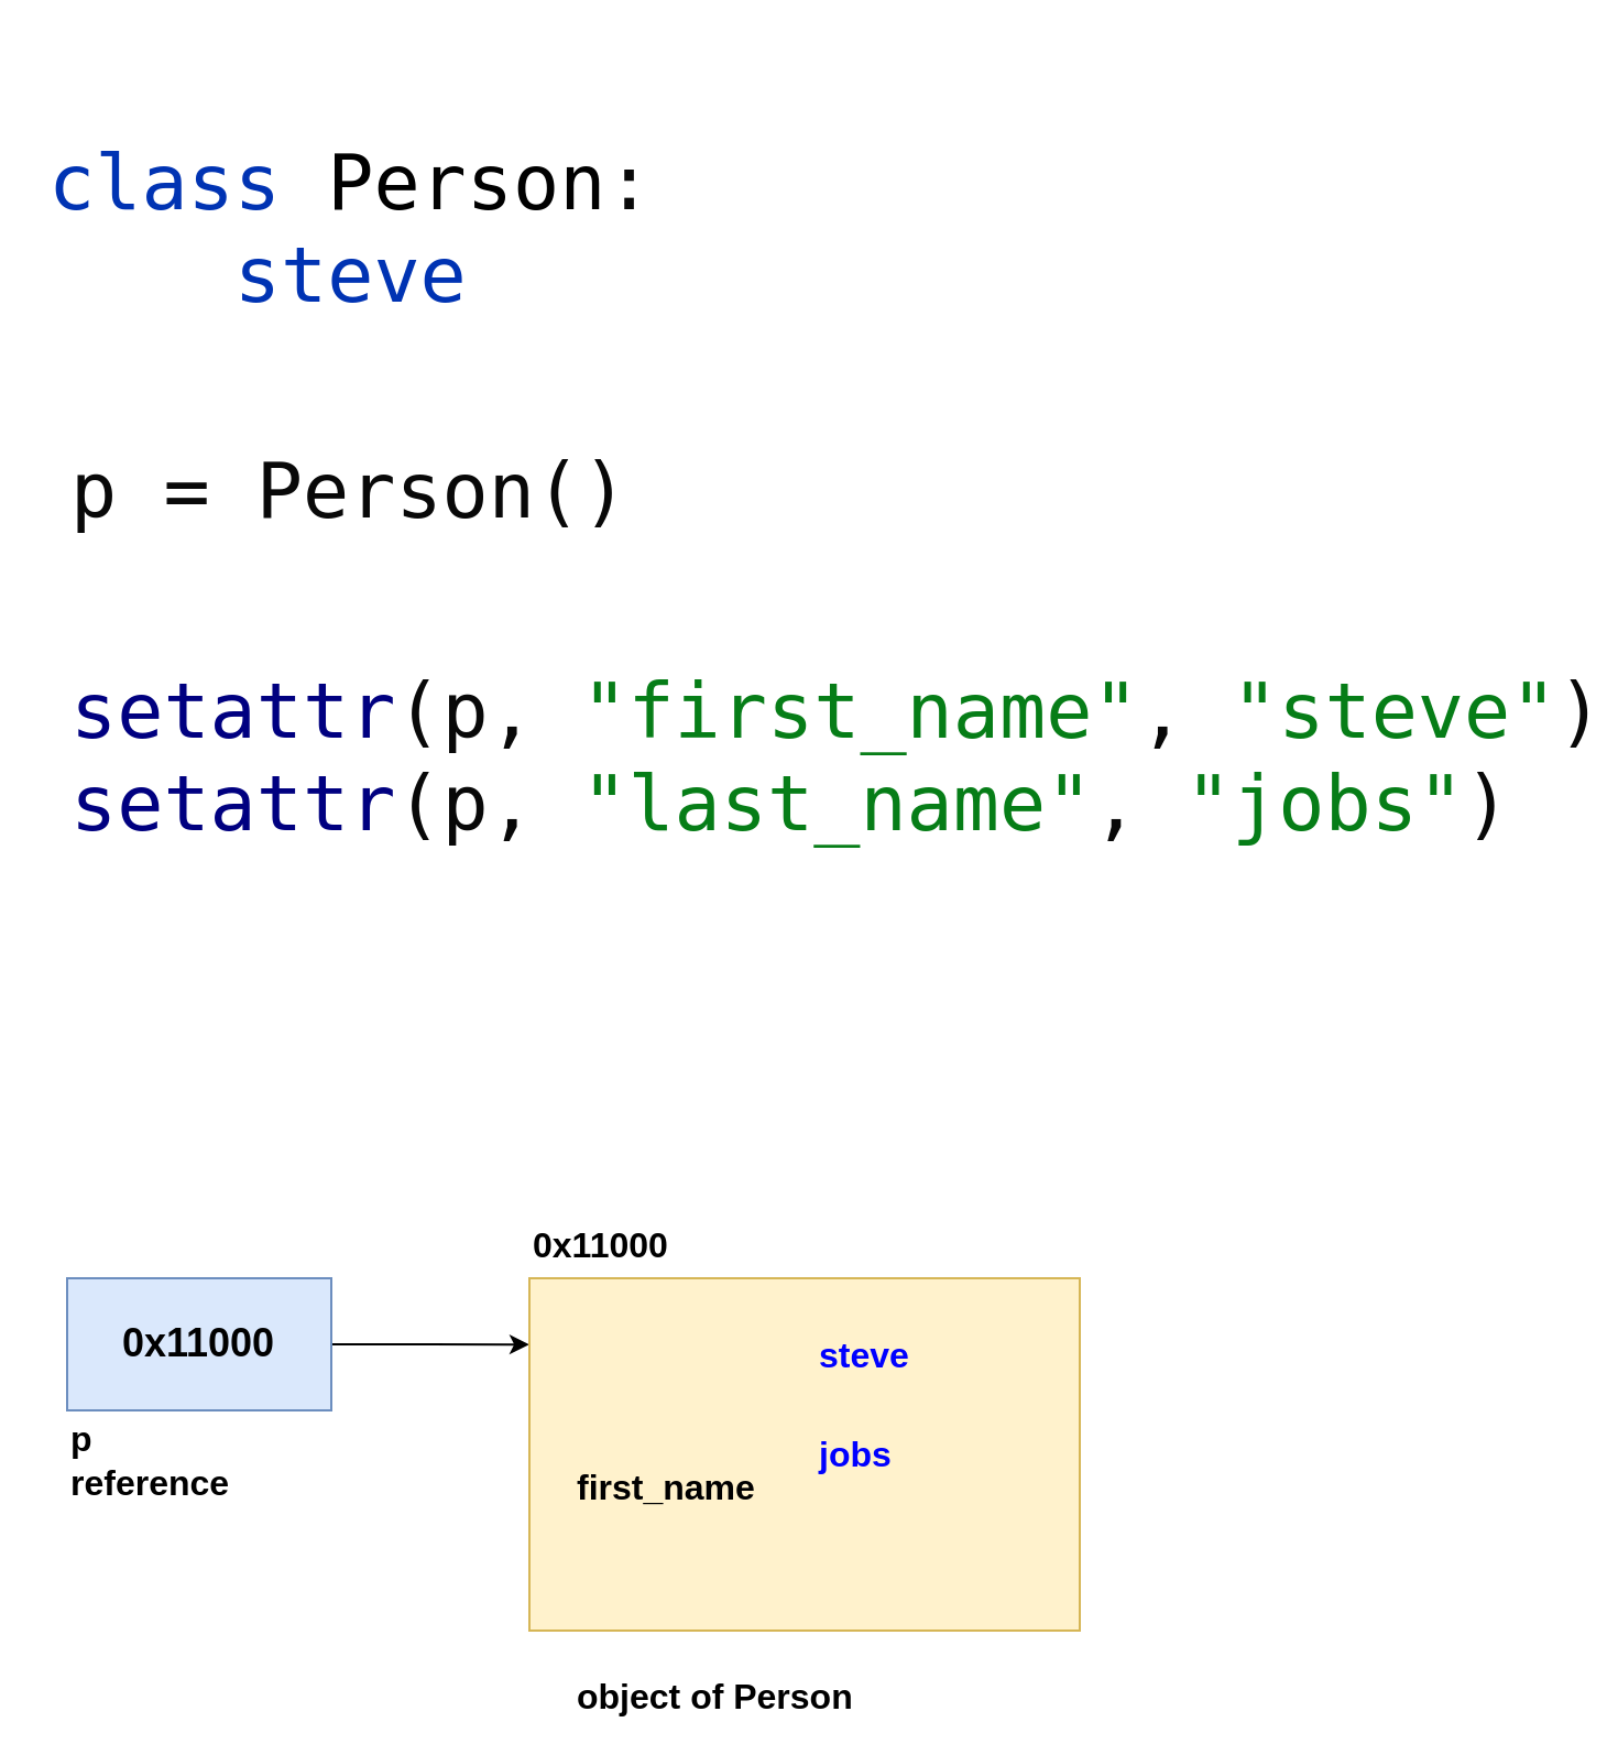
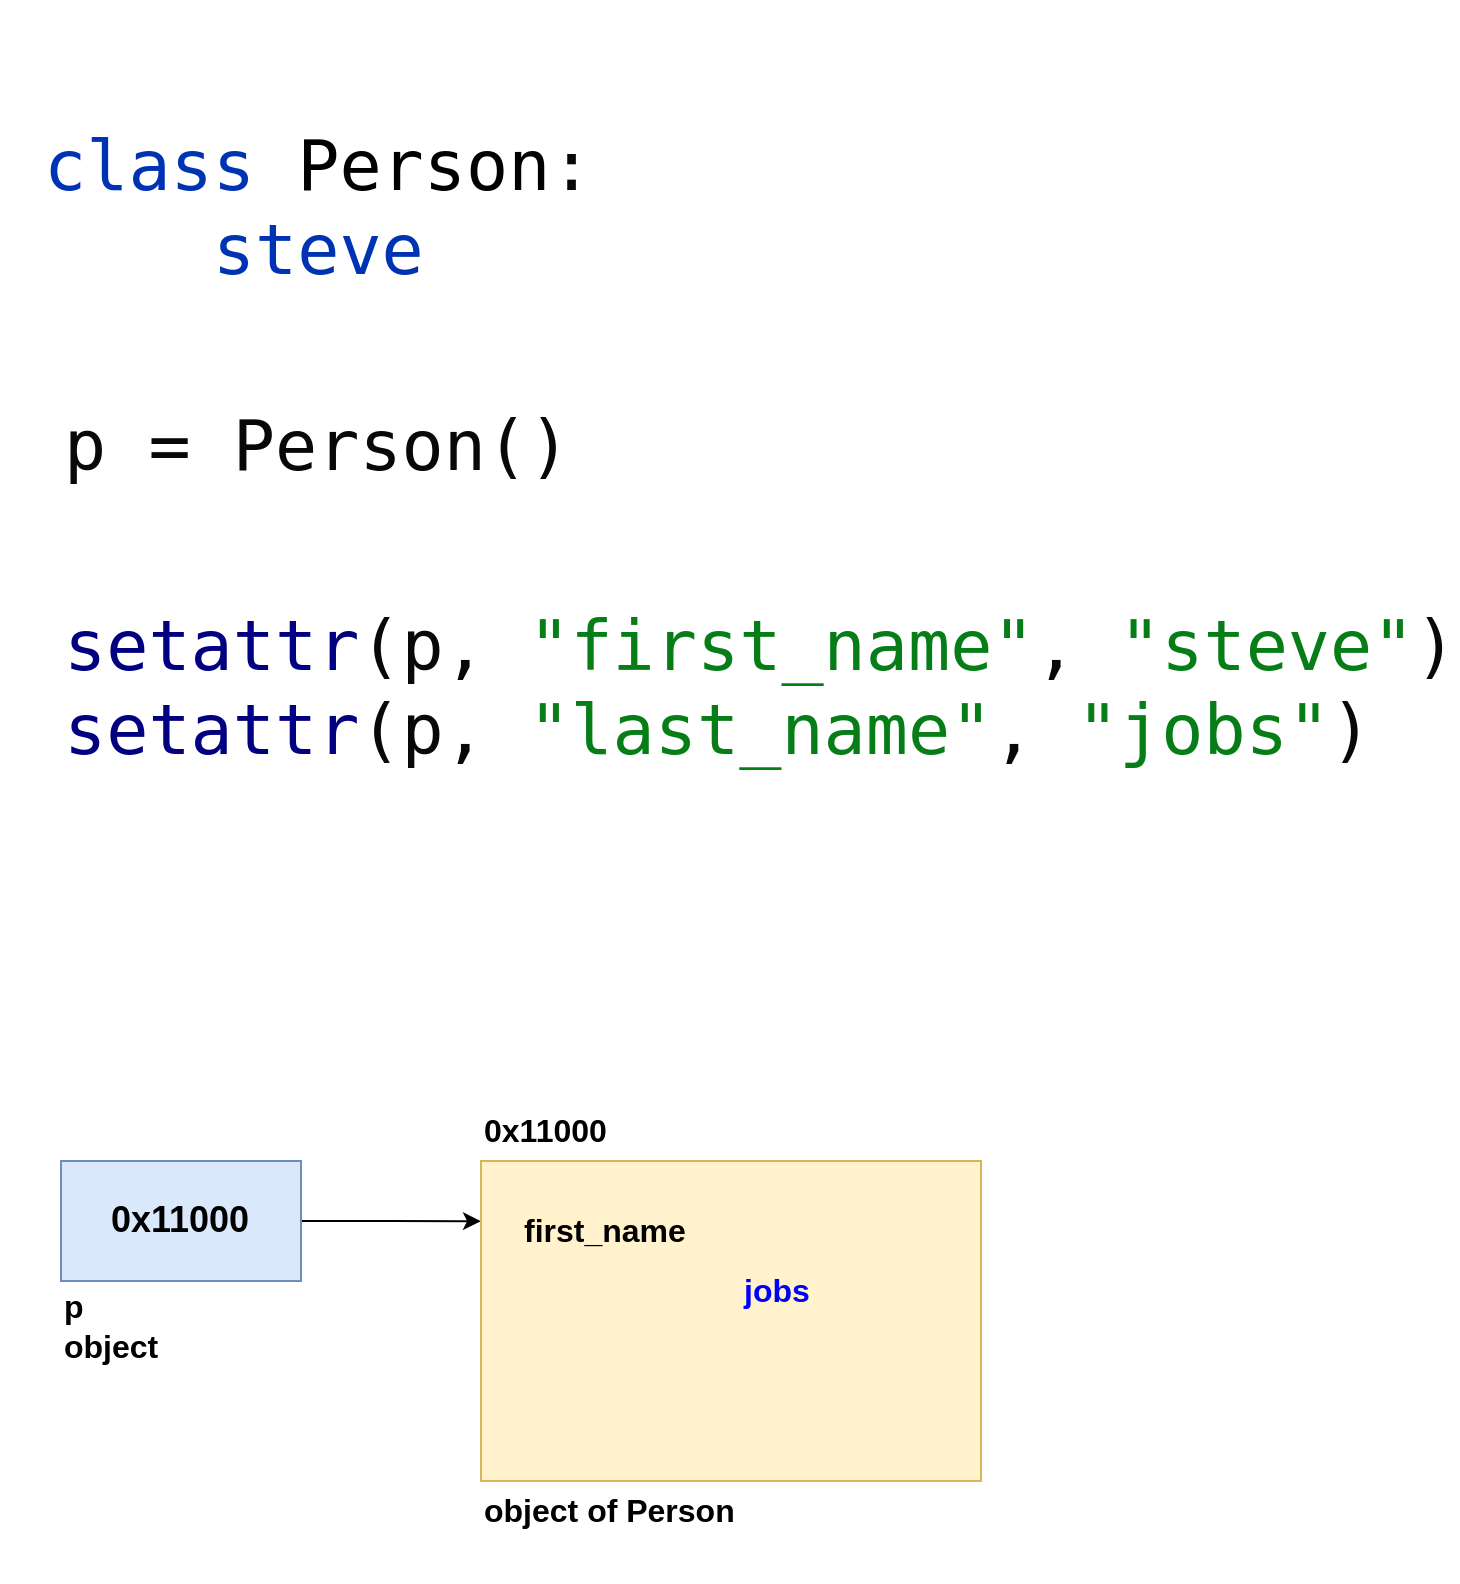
  <mxCell id="0" />
  <mxCell id="1" parent="0" />
  <mxCell id="2" value="&lt;div style=&quot;background-color:#ffffff;color:#080808&quot;&gt;&lt;pre style=&quot;font-family:'JetBrains Mono',monospace;font-size:26.3pt;&quot;&gt;&lt;span style=&quot;color:#0033b3;&quot;&gt;class &lt;/span&gt;&lt;span style=&quot;color:#000000;&quot;&gt;Person&lt;/span&gt;:&lt;br&gt;    &lt;span style=&quot;color:#0033b3;&quot;&gt;steve&lt;/span&gt;&lt;/pre&gt;&lt;/div&gt;" style="text;whiteSpace=wrap;html=1;" vertex="1" parent="1"><mxGeometry x="20" y="20" width="310" height="180" as="geometry" /></mxCell>
  <mxCell id="3" value="&lt;div style=&quot;background-color:#ffffff;color:#080808&quot;&gt;&lt;pre style=&quot;font-family:'JetBrains Mono',monospace;font-size:26.3pt;&quot;&gt;p = Person()&lt;/pre&gt;&lt;/div&gt;" style="text;whiteSpace=wrap;html=1;" vertex="1" parent="1"><mxGeometry x="30" y="160" width="290" height="140" as="geometry" /></mxCell>
  <mxCell id="4" style="edgeStyle=orthogonalEdgeStyle;rounded=0;orthogonalLoop=1;jettySize=auto;html=1;entryX=0;entryY=0.188;entryDx=0;entryDy=0;entryPerimeter=0;" edge="1" parent="1" source="5" target="6"><mxGeometry relative="1" as="geometry" /></mxCell>
  <mxCell id="5" value="0x11000" style="rounded=0;whiteSpace=wrap;html=1;fillColor=#dae8fc;strokeColor=#6c8ebf;fontSize=18;fontStyle=1" vertex="1" parent="1"><mxGeometry x="30" y="580" width="120" height="60" as="geometry" /></mxCell>
  <mxCell id="6" value="" style="rounded=0;whiteSpace=wrap;html=1;fillColor=#fff2cc;strokeColor=#d6b656;" vertex="1" parent="1"><mxGeometry x="240" y="580" width="250" height="160" as="geometry" /></mxCell>
- <mxCell id="7" value="p&lt;br&gt;reference" style="text;html=1;strokeColor=none;fillColor=none;align=left;verticalAlign=middle;whiteSpace=wrap;rounded=0;fontStyle=1;fontSize=16;" vertex="1" parent="1"><mxGeometry x="30" y="645" width="120" height="35" as="geometry" /></mxCell>
+ <mxCell id="7" value="p&lt;br&gt;object" style="text;html=1;strokeColor=none;fillColor=none;align=left;verticalAlign=middle;whiteSpace=wrap;rounded=0;fontStyle=1;fontSize=16;" vertex="1" parent="1"><mxGeometry x="30" y="645" width="120" height="35" as="geometry" /></mxCell>
  <mxCell id="8" value="0x11000" style="text;html=1;strokeColor=none;fillColor=none;align=left;verticalAlign=middle;whiteSpace=wrap;rounded=0;fontStyle=1;fontSize=16;" vertex="1" parent="1"><mxGeometry x="240" y="550" width="120" height="30" as="geometry" /></mxCell>
- <mxCell id="9" value="object of Person" style="text;html=1;strokeColor=none;fillColor=none;align=left;verticalAlign=middle;whiteSpace=wrap;rounded=0;fontStyle=1;fontSize=16;" vertex="1" parent="1"><mxGeometry x="260" y="755" width="170" height="30" as="geometry" /></mxCell>
+ <mxCell id="9" value="object of Person" style="text;html=1;strokeColor=none;fillColor=none;align=left;verticalAlign=middle;whiteSpace=wrap;rounded=0;fontStyle=1;fontSize=16;" vertex="1" parent="1"><mxGeometry x="240" y="740" width="170" height="30" as="geometry" /></mxCell>
  <mxCell id="10" value="&lt;div style=&quot;background-color:#ffffff;color:#080808&quot;&gt;&lt;pre style=&quot;font-family:'JetBrains Mono',monospace;font-size:26.3pt;&quot;&gt;&lt;span style=&quot;color:#000080;&quot;&gt;setattr&lt;/span&gt;(p, &lt;span style=&quot;color:#067d17;&quot;&gt;&quot;first_name&quot;&lt;/span&gt;, &lt;span style=&quot;color:#067d17;&quot;&gt;&quot;steve&quot;&lt;/span&gt;)&lt;br&gt;&lt;span style=&quot;color:#000080;&quot;&gt;setattr&lt;/span&gt;(p, &lt;span style=&quot;color:#067d17;&quot;&gt;&quot;last_name&quot;&lt;/span&gt;, &lt;span style=&quot;color:#067d17;&quot;&gt;&quot;jobs&quot;&lt;/span&gt;)&lt;br&gt;&lt;/pre&gt;&lt;/div&gt;" style="text;whiteSpace=wrap;html=1;" vertex="1" parent="1"><mxGeometry x="30" y="260" width="560" height="180" as="geometry" /></mxCell>
- <mxCell id="11" value="first_name" style="text;html=1;strokeColor=none;fillColor=none;align=left;verticalAlign=middle;whiteSpace=wrap;rounded=0;fontStyle=1;fontSize=16;" vertex="1" parent="1"><mxGeometry x="260" y="660" width="90" height="30" as="geometry" /></mxCell>
- <mxCell id="12" value="steve" style="text;html=1;strokeColor=none;fillColor=none;align=left;verticalAlign=middle;whiteSpace=wrap;rounded=0;fontStyle=1;fontSize=16;fontColor=#0000FF;" vertex="1" parent="1"><mxGeometry x="370" y="600" width="90" height="30" as="geometry" /></mxCell>
- <mxCell id="13" value="jobs" style="text;html=1;strokeColor=none;fillColor=none;align=left;verticalAlign=middle;whiteSpace=wrap;rounded=0;fontStyle=1;fontSize=16;fontColor=#0000FF;" vertex="1" parent="1"><mxGeometry x="370" y="645" width="90" height="30" as="geometry" /></mxCell>
+ <mxCell id="11" value="first_name" style="text;html=1;strokeColor=none;fillColor=none;align=left;verticalAlign=middle;whiteSpace=wrap;rounded=0;fontStyle=1;fontSize=16;" vertex="1" parent="1"><mxGeometry x="260" y="600" width="90" height="30" as="geometry" /></mxCell>
+ <mxCell id="13" value="jobs" style="text;html=1;strokeColor=none;fillColor=none;align=left;verticalAlign=middle;whiteSpace=wrap;rounded=0;fontStyle=1;fontSize=16;fontColor=#0000FF;" vertex="1" parent="1"><mxGeometry x="370" y="630" width="90" height="30" as="geometry" /></mxCell>
